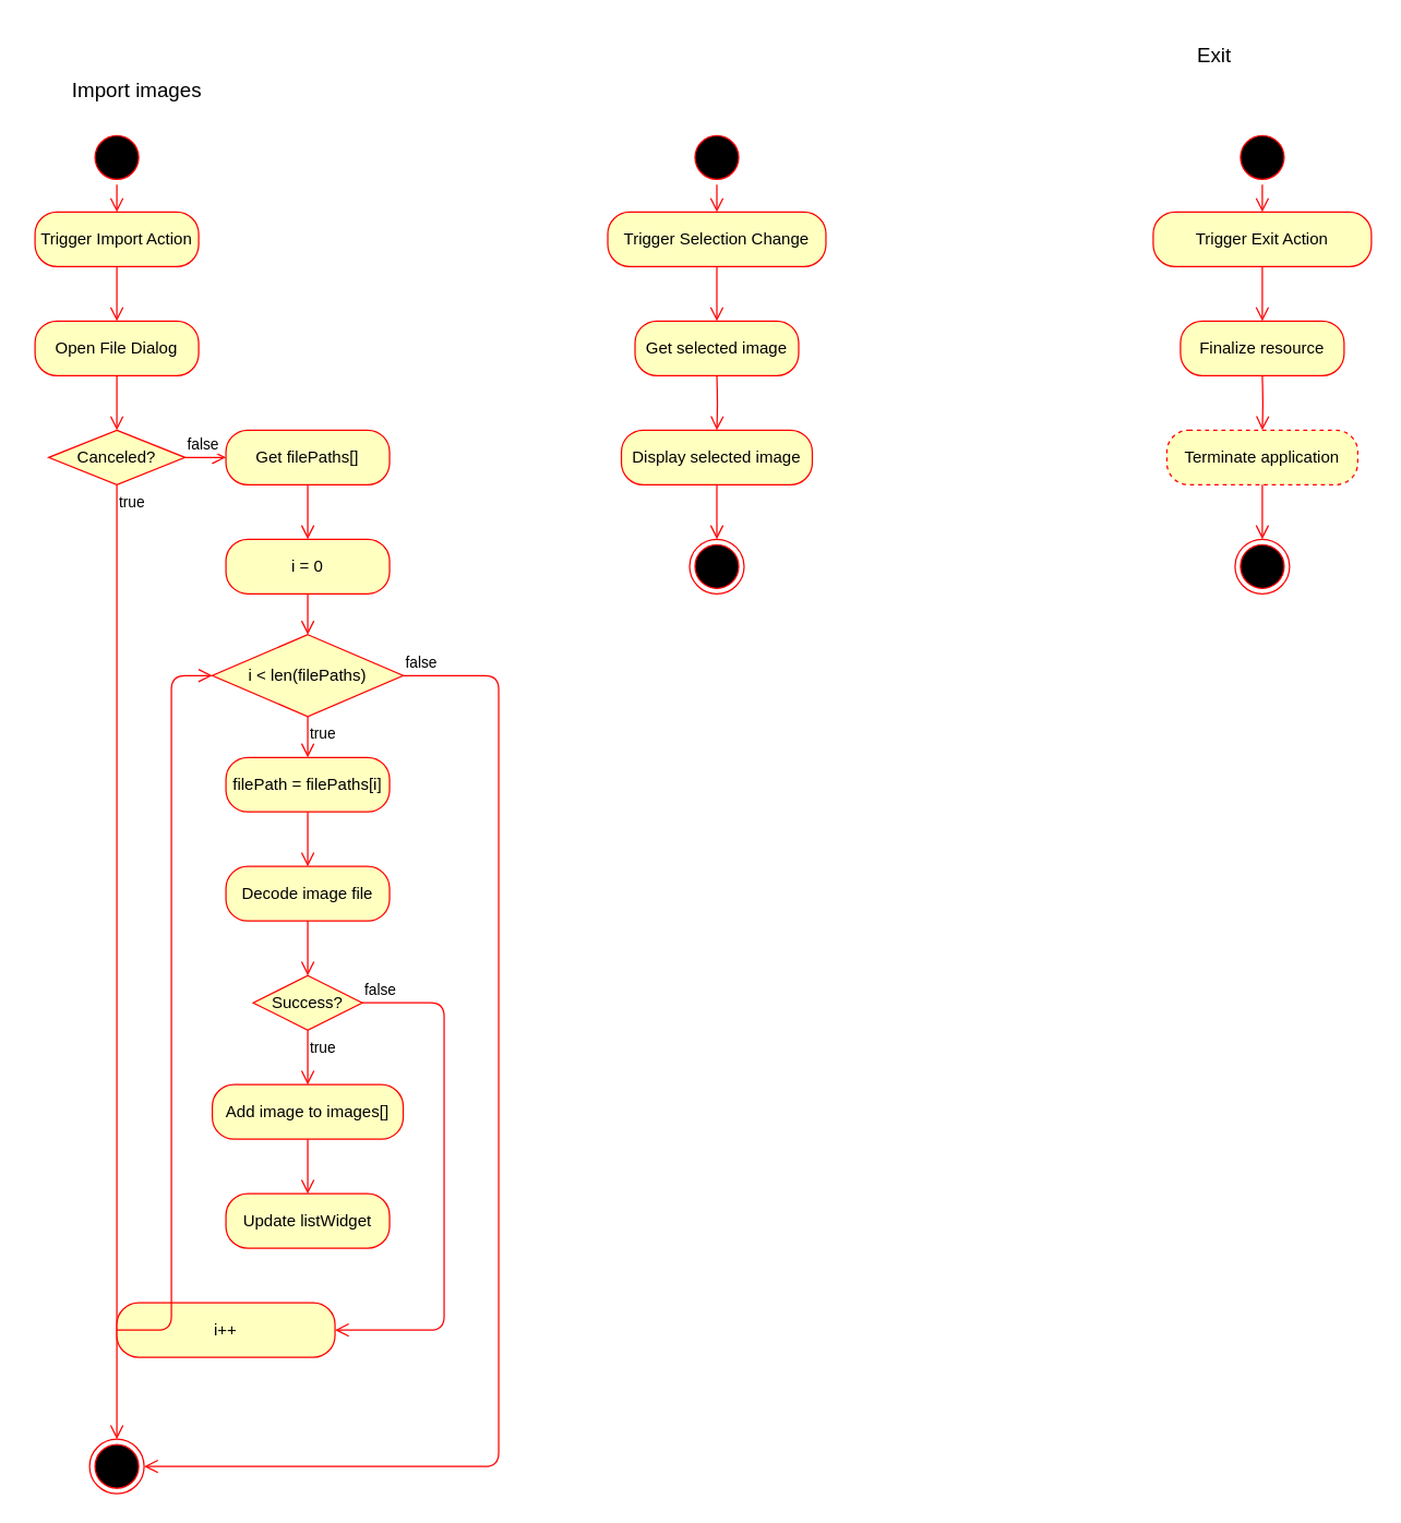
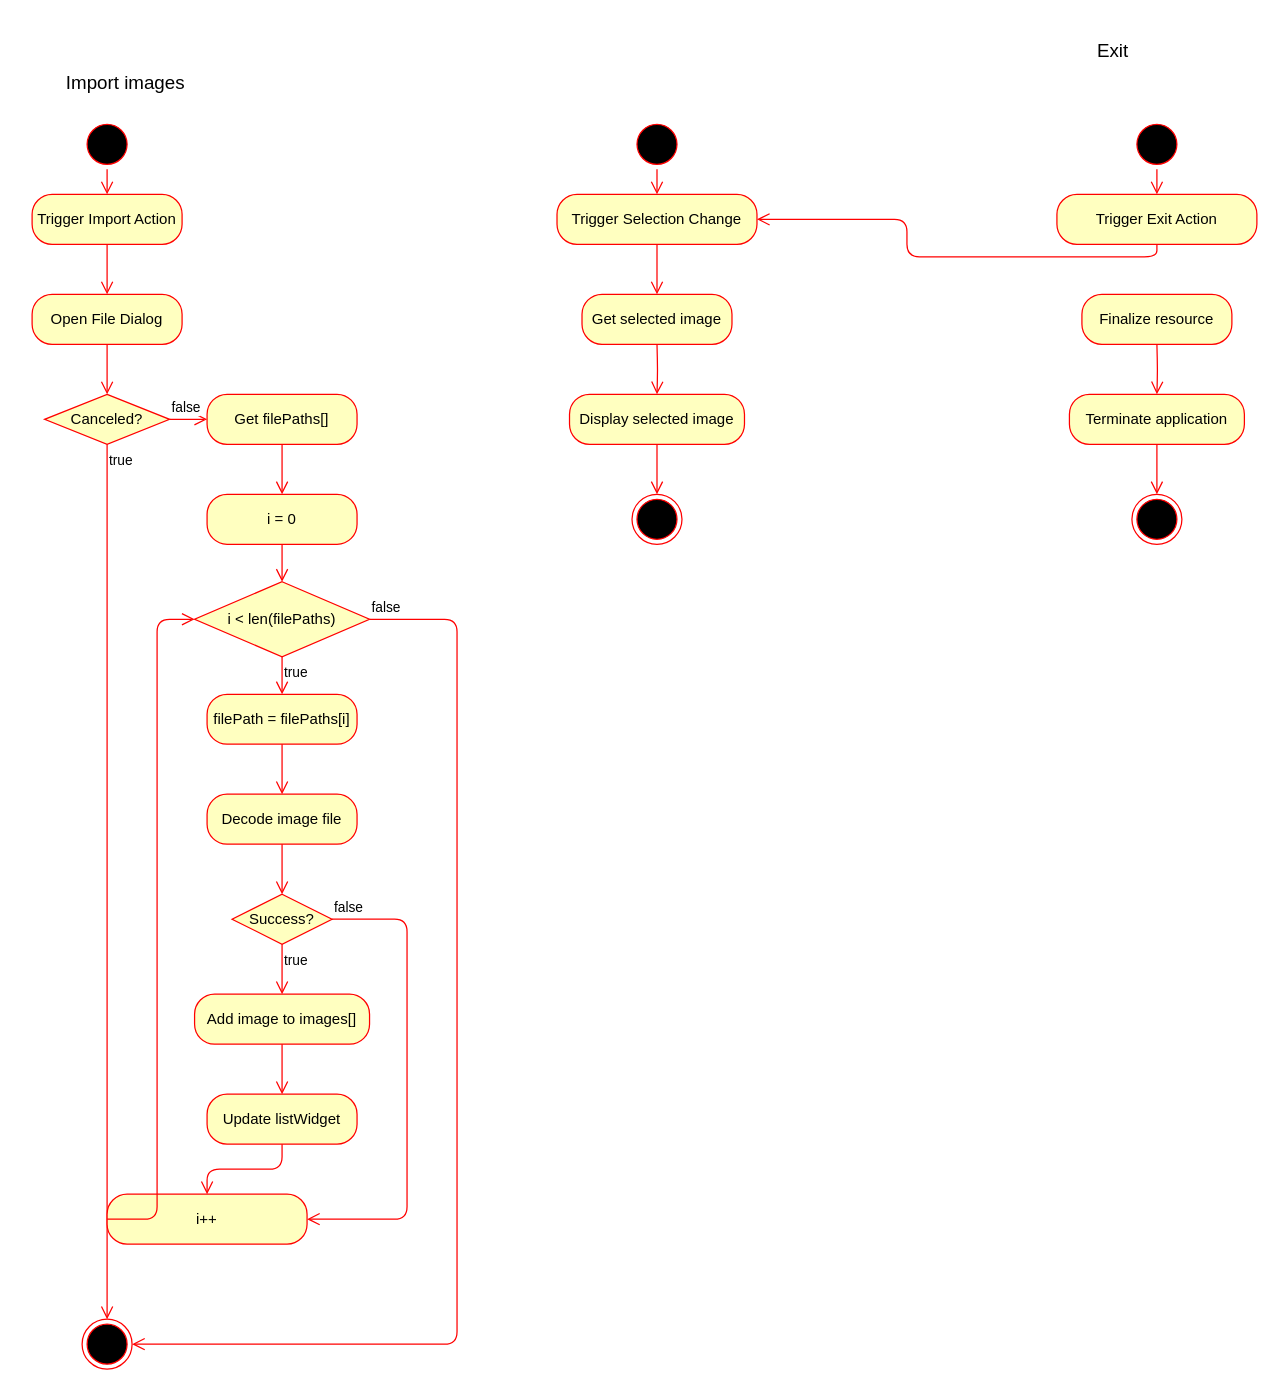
  <mxCell id="0" />
  <mxCell id="1" parent="0" />
  <mxCell id="2" value="" style="ellipse;html=1;shape=startState;fillColor=#000000;strokeColor=#ff0000;" parent="1" vertex="1"><mxGeometry x="65" y="95" width="40" height="40" as="geometry" /></mxCell>
  <mxCell id="3" value="" style="edgeStyle=orthogonalEdgeStyle;html=1;verticalAlign=bottom;endArrow=open;endSize=8;strokeColor=#ff0000;exitX=0.5;exitY=1;exitDx=0;exitDy=0;" parent="1" source="5" edge="1"><mxGeometry relative="1" as="geometry"><mxPoint x="85" y="195" as="targetPoint" /></mxGeometry></mxCell>
  <mxCell id="4" value="" style="edgeStyle=orthogonalEdgeStyle;html=1;verticalAlign=bottom;endArrow=open;endSize=8;strokeColor=#ff0000;" parent="1" source="5" edge="1"><mxGeometry relative="1" as="geometry"><mxPoint x="85" y="235" as="targetPoint" /></mxGeometry></mxCell>
  <mxCell id="5" value="Trigger Import Action" style="rounded=1;whiteSpace=wrap;html=1;arcSize=40;fontColor=#000000;fillColor=#ffffc0;strokeColor=#ff0000;" parent="1" vertex="1"><mxGeometry x="25" y="155" width="120" height="40" as="geometry" /></mxCell>
  <mxCell id="6" value="" style="edgeStyle=orthogonalEdgeStyle;html=1;verticalAlign=bottom;endArrow=open;endSize=8;strokeColor=#ff0000;exitX=0.5;exitY=1;exitDx=0;exitDy=0;" parent="1" source="2" target="5" edge="1"><mxGeometry relative="1" as="geometry"><mxPoint x="85" y="195" as="targetPoint" /><mxPoint x="85" y="135.214" as="sourcePoint" /></mxGeometry></mxCell>
  <mxCell id="7" value="Open File Dialog" style="rounded=1;whiteSpace=wrap;html=1;arcSize=40;fontColor=#000000;fillColor=#ffffc0;strokeColor=#ff0000;" parent="1" vertex="1"><mxGeometry x="25" y="235" width="120" height="40" as="geometry" /></mxCell>
  <mxCell id="8" value="" style="edgeStyle=orthogonalEdgeStyle;html=1;verticalAlign=bottom;endArrow=open;endSize=8;strokeColor=#ff0000;entryX=0.5;entryY=0;entryDx=0;entryDy=0;" parent="1" source="7" target="13" edge="1"><mxGeometry relative="1" as="geometry"><mxPoint x="85" y="295" as="targetPoint" /></mxGeometry></mxCell>
  <mxCell id="9" value="Get filePaths[]" style="rounded=1;whiteSpace=wrap;html=1;arcSize=40;fontColor=#000000;fillColor=#ffffc0;strokeColor=#ff0000;" parent="1" vertex="1"><mxGeometry x="165" y="315" width="120" height="40" as="geometry" /></mxCell>
  <mxCell id="10" value="" style="edgeStyle=orthogonalEdgeStyle;html=1;verticalAlign=bottom;endArrow=open;endSize=8;strokeColor=#ff0000;" parent="1" source="9" edge="1"><mxGeometry relative="1" as="geometry"><mxPoint x="225" y="395" as="targetPoint" /></mxGeometry></mxCell>
  <mxCell id="11" value="filePath = filePaths[i]" style="rounded=1;whiteSpace=wrap;html=1;arcSize=40;fontColor=#000000;fillColor=#ffffc0;strokeColor=#ff0000;" parent="1" vertex="1"><mxGeometry x="165" y="555" width="120" height="40" as="geometry" /></mxCell>
  <mxCell id="12" value="" style="edgeStyle=orthogonalEdgeStyle;html=1;verticalAlign=bottom;endArrow=open;endSize=8;strokeColor=#ff0000;" parent="1" source="11" edge="1"><mxGeometry relative="1" as="geometry"><mxPoint x="225" y="635" as="targetPoint" /></mxGeometry></mxCell>
  <mxCell id="13" value="Canceled?" style="rhombus;whiteSpace=wrap;html=1;fillColor=#ffffc0;strokeColor=#ff0000;" parent="1" vertex="1"><mxGeometry x="35" y="315" width="100" height="40" as="geometry" /></mxCell>
  <mxCell id="14" value="false" style="edgeStyle=orthogonalEdgeStyle;html=1;align=left;verticalAlign=bottom;endArrow=open;endSize=8;strokeColor=#ff0000;" parent="1" source="13" edge="1"><mxGeometry x="-1" relative="1" as="geometry"><mxPoint x="165" y="335" as="targetPoint" /></mxGeometry></mxCell>
  <mxCell id="15" value="true" style="edgeStyle=orthogonalEdgeStyle;html=1;align=left;verticalAlign=top;endArrow=open;endSize=8;strokeColor=#ff0000;entryX=0.5;entryY=0;entryDx=0;entryDy=0;" parent="1" source="13" target="32" edge="1"><mxGeometry x="-1" relative="1" as="geometry"><mxPoint x="85" y="415" as="targetPoint" /></mxGeometry></mxCell>
  <mxCell id="16" value="Decode image file" style="rounded=1;whiteSpace=wrap;html=1;arcSize=40;fontColor=#000000;fillColor=#ffffc0;strokeColor=#ff0000;" parent="1" vertex="1"><mxGeometry x="165" y="635" width="120" height="40" as="geometry" /></mxCell>
  <mxCell id="17" value="" style="edgeStyle=orthogonalEdgeStyle;html=1;verticalAlign=bottom;endArrow=open;endSize=8;strokeColor=#ff0000;" parent="1" source="16" edge="1"><mxGeometry relative="1" as="geometry"><mxPoint x="225" y="715" as="targetPoint" /></mxGeometry></mxCell>
  <mxCell id="18" value="Success?" style="rhombus;whiteSpace=wrap;html=1;fillColor=#ffffc0;strokeColor=#ff0000;" parent="1" vertex="1"><mxGeometry x="185" y="715" width="80" height="40" as="geometry" /></mxCell>
  <mxCell id="19" value="false" style="edgeStyle=orthogonalEdgeStyle;html=1;align=left;verticalAlign=bottom;endArrow=open;endSize=8;strokeColor=#ff0000;entryX=1;entryY=0.5;entryDx=0;entryDy=0;" parent="1" source="18" target="25" edge="1"><mxGeometry x="-1" relative="1" as="geometry"><mxPoint x="365" y="735" as="targetPoint" /><Array as="points"><mxPoint x="325" y="735" /><mxPoint x="325" y="975" /></Array></mxGeometry></mxCell>
  <mxCell id="20" value="true" style="edgeStyle=orthogonalEdgeStyle;html=1;align=left;verticalAlign=top;endArrow=open;endSize=8;strokeColor=#ff0000;" parent="1" source="18" edge="1"><mxGeometry x="-1" relative="1" as="geometry"><mxPoint x="225" y="795" as="targetPoint" /></mxGeometry></mxCell>
  <mxCell id="21" value="Add image to images[]" style="rounded=1;whiteSpace=wrap;html=1;arcSize=40;fontColor=#000000;fillColor=#ffffc0;strokeColor=#ff0000;" parent="1" vertex="1"><mxGeometry x="155" y="795" width="140" height="40" as="geometry" /></mxCell>
  <mxCell id="22" value="" style="edgeStyle=orthogonalEdgeStyle;html=1;verticalAlign=bottom;endArrow=open;endSize=8;strokeColor=#ff0000;" parent="1" source="21" edge="1"><mxGeometry relative="1" as="geometry"><mxPoint x="225" y="875" as="targetPoint" /></mxGeometry></mxCell>
  <mxCell id="23" value="Update listWidget" style="rounded=1;whiteSpace=wrap;html=1;arcSize=40;fontColor=#000000;fillColor=#ffffc0;strokeColor=#ff0000;" parent="1" vertex="1"><mxGeometry x="165" y="875" width="120" height="40" as="geometry" /></mxCell>
+ <mxCell id="24" value="" style="edgeStyle=orthogonalEdgeStyle;html=1;verticalAlign=bottom;endArrow=open;endSize=8;strokeColor=#ff0000;entryX=0.5;entryY=0;entryDx=0;entryDy=0;" parent="1" source="23" target="25" edge="1"><mxGeometry relative="1" as="geometry"><mxPoint x="225" y="945" as="targetPoint" /></mxGeometry></mxCell>
  <mxCell id="25" value="i++" style="rounded=1;whiteSpace=wrap;html=1;arcSize=40;fontColor=#000000;fillColor=#ffffc0;strokeColor=#ff0000;" parent="1" vertex="1"><mxGeometry x="85" y="955" width="160" height="40" as="geometry" /></mxCell>
  <mxCell id="26" value="" style="edgeStyle=orthogonalEdgeStyle;html=1;verticalAlign=bottom;endArrow=open;endSize=8;strokeColor=#ff0000;exitX=0;exitY=0.5;exitDx=0;exitDy=0;entryX=0;entryY=0.5;entryDx=0;entryDy=0;" parent="1" source="25" target="27" edge="1"><mxGeometry relative="1" as="geometry"><mxPoint x="165" y="755" as="targetPoint" /><Array as="points"><mxPoint x="125" y="975" /><mxPoint x="125" y="495" /></Array></mxGeometry></mxCell>
  <mxCell id="27" value="i &amp;lt; len(filePaths)" style="rhombus;whiteSpace=wrap;html=1;fillColor=#ffffc0;strokeColor=#ff0000;" parent="1" vertex="1"><mxGeometry x="155" y="465" width="140" height="60" as="geometry" /></mxCell>
  <mxCell id="28" value="false" style="edgeStyle=orthogonalEdgeStyle;html=1;align=left;verticalAlign=bottom;endArrow=open;endSize=8;strokeColor=#ff0000;entryX=1;entryY=0.5;entryDx=0;entryDy=0;" parent="1" source="27" target="32" edge="1"><mxGeometry x="-1" relative="1" as="geometry"><mxPoint x="365" y="495" as="targetPoint" /><Array as="points"><mxPoint x="365" y="495" /><mxPoint x="365" y="1075" /></Array></mxGeometry></mxCell>
  <mxCell id="29" value="true" style="edgeStyle=orthogonalEdgeStyle;html=1;align=left;verticalAlign=top;endArrow=open;endSize=8;strokeColor=#ff0000;" parent="1" source="27" edge="1"><mxGeometry x="-1" relative="1" as="geometry"><mxPoint x="225" y="555" as="targetPoint" /></mxGeometry></mxCell>
  <mxCell id="30" value="i = 0" style="rounded=1;whiteSpace=wrap;html=1;arcSize=40;fontColor=#000000;fillColor=#ffffc0;strokeColor=#ff0000;" parent="1" vertex="1"><mxGeometry x="165" y="395" width="120" height="40" as="geometry" /></mxCell>
  <mxCell id="31" value="" style="edgeStyle=orthogonalEdgeStyle;html=1;verticalAlign=bottom;endArrow=open;endSize=8;strokeColor=#ff0000;" parent="1" source="30" edge="1"><mxGeometry relative="1" as="geometry"><mxPoint x="225" y="465" as="targetPoint" /></mxGeometry></mxCell>
  <mxCell id="32" value="" style="ellipse;html=1;shape=endState;fillColor=#000000;strokeColor=#ff0000;" parent="1" vertex="1"><mxGeometry x="65" y="1055" width="40" height="40" as="geometry" /></mxCell>
  <mxCell id="33" value="" style="ellipse;html=1;shape=startState;fillColor=#000000;strokeColor=#ff0000;fontSize=15;" parent="1" vertex="1"><mxGeometry x="505" y="95" width="40" height="40" as="geometry" /></mxCell>
  <mxCell id="34" value="" style="edgeStyle=orthogonalEdgeStyle;html=1;verticalAlign=bottom;endArrow=open;endSize=8;strokeColor=#ff0000;fontSize=15;" parent="1" source="33" edge="1"><mxGeometry relative="1" as="geometry"><mxPoint x="525" y="155" as="targetPoint" /></mxGeometry></mxCell>
  <mxCell id="35" value="Trigger Selection Change" style="rounded=1;whiteSpace=wrap;html=1;arcSize=40;fontColor=#000000;fillColor=#ffffc0;strokeColor=#ff0000;" parent="1" vertex="1"><mxGeometry x="445" y="155" width="160" height="40" as="geometry" /></mxCell>
  <mxCell id="36" value="Get selected image" style="rounded=1;whiteSpace=wrap;html=1;arcSize=40;fontColor=#000000;fillColor=#ffffc0;strokeColor=#ff0000;" parent="1" vertex="1"><mxGeometry x="465" y="235" width="120" height="40" as="geometry" /></mxCell>
  <mxCell id="37" value="Display selected image" style="rounded=1;whiteSpace=wrap;html=1;arcSize=40;fontColor=#000000;fillColor=#ffffc0;strokeColor=#ff0000;" parent="1" vertex="1"><mxGeometry x="455" y="315" width="140" height="40" as="geometry" /></mxCell>
  <mxCell id="38" value="" style="ellipse;html=1;shape=endState;fillColor=#000000;strokeColor=#ff0000;" parent="1" vertex="1"><mxGeometry x="505" y="395" width="40" height="40" as="geometry" /></mxCell>
  <mxCell id="39" value="" style="edgeStyle=orthogonalEdgeStyle;html=1;verticalAlign=bottom;endArrow=open;endSize=8;strokeColor=#ff0000;exitX=0.5;exitY=1;exitDx=0;exitDy=0;" parent="1" source="35" target="36" edge="1"><mxGeometry relative="1" as="geometry"><mxPoint x="55" y="325.214" as="targetPoint" /><mxPoint x="55" y="285" as="sourcePoint" /></mxGeometry></mxCell>
  <mxCell id="40" value="" style="edgeStyle=orthogonalEdgeStyle;html=1;verticalAlign=bottom;endArrow=open;endSize=8;strokeColor=#ff0000;entryX=0.5;entryY=0;entryDx=0;entryDy=0;" parent="1" target="37" edge="1"><mxGeometry relative="1" as="geometry"><mxPoint x="535" y="269" as="targetPoint" /><mxPoint x="525" y="275" as="sourcePoint" /></mxGeometry></mxCell>
  <mxCell id="41" value="" style="edgeStyle=orthogonalEdgeStyle;html=1;verticalAlign=bottom;endArrow=open;endSize=8;strokeColor=#ff0000;entryX=0.5;entryY=0;entryDx=0;entryDy=0;exitX=0.5;exitY=1;exitDx=0;exitDy=0;" parent="1" source="37" target="38" edge="1"><mxGeometry relative="1" as="geometry"><mxPoint x="535" y="325.214" as="targetPoint" /><mxPoint x="535" y="285" as="sourcePoint" /></mxGeometry></mxCell>
  <mxCell id="42" value="" style="ellipse;html=1;shape=startState;fillColor=#000000;strokeColor=#ff0000;fontSize=15;" parent="1" vertex="1"><mxGeometry x="905" y="95" width="40" height="40" as="geometry" /></mxCell>
  <mxCell id="43" value="" style="edgeStyle=orthogonalEdgeStyle;html=1;verticalAlign=bottom;endArrow=open;endSize=8;strokeColor=#ff0000;fontSize=15;" parent="1" source="42" edge="1"><mxGeometry relative="1" as="geometry"><mxPoint x="925" y="155" as="targetPoint" /></mxGeometry></mxCell>
  <mxCell id="44" value="Trigger Exit Action" style="rounded=1;whiteSpace=wrap;html=1;arcSize=40;fontColor=#000000;fillColor=#ffffc0;strokeColor=#ff0000;" parent="1" vertex="1"><mxGeometry x="845" y="155" width="160" height="40" as="geometry" /></mxCell>
  <mxCell id="45" value="Finalize resource" style="rounded=1;whiteSpace=wrap;html=1;arcSize=40;fontColor=#000000;fillColor=#ffffc0;strokeColor=#ff0000;" parent="1" vertex="1"><mxGeometry x="865" y="235" width="120" height="40" as="geometry" /></mxCell>
- <mxCell id="46" value="Terminate application" style="rounded=1;whiteSpace=wrap;html=1;arcSize=40;fontColor=#000000;fillColor=#ffffc0;strokeColor=#ff0000;dashed=1;" parent="1" vertex="1"><mxGeometry x="855" y="315" width="140" height="40" as="geometry" /></mxCell>
+ <mxCell id="46" value="Terminate application" style="rounded=1;whiteSpace=wrap;html=1;arcSize=40;fontColor=#000000;fillColor=#ffffc0;strokeColor=#ff0000;" parent="1" vertex="1"><mxGeometry x="855" y="315" width="140" height="40" as="geometry" /></mxCell>
  <mxCell id="47" value="" style="ellipse;html=1;shape=endState;fillColor=#000000;strokeColor=#ff0000;" parent="1" vertex="1"><mxGeometry x="905" y="395" width="40" height="40" as="geometry" /></mxCell>
- <mxCell id="48" value="" style="edgeStyle=orthogonalEdgeStyle;html=1;verticalAlign=bottom;endArrow=open;endSize=8;strokeColor=#ff0000;exitX=0.5;exitY=1;exitDx=0;exitDy=0;" parent="1" source="44" target="45" edge="1"><mxGeometry relative="1" as="geometry"><mxPoint x="455" y="325.214" as="targetPoint" /><mxPoint x="455" y="285" as="sourcePoint" /></mxGeometry></mxCell>
+ <mxCell id="48" value="" style="edgeStyle=orthogonalEdgeStyle;html=1;verticalAlign=bottom;endArrow=open;endSize=8;strokeColor=#ff0000;exitX=0.5;exitY=1;exitDx=0;exitDy=0;" parent="1" source="44" target="35" edge="1"><mxGeometry relative="1" as="geometry"><mxPoint x="455" y="325.214" as="targetPoint" /><mxPoint x="455" y="285" as="sourcePoint" /></mxGeometry></mxCell>
  <mxCell id="49" value="" style="edgeStyle=orthogonalEdgeStyle;html=1;verticalAlign=bottom;endArrow=open;endSize=8;strokeColor=#ff0000;entryX=0.5;entryY=0;entryDx=0;entryDy=0;" parent="1" target="46" edge="1"><mxGeometry relative="1" as="geometry"><mxPoint x="935" y="269" as="targetPoint" /><mxPoint x="925" y="275" as="sourcePoint" /></mxGeometry></mxCell>
  <mxCell id="50" value="" style="edgeStyle=orthogonalEdgeStyle;html=1;verticalAlign=bottom;endArrow=open;endSize=8;strokeColor=#ff0000;entryX=0.5;entryY=0;entryDx=0;entryDy=0;exitX=0.5;exitY=1;exitDx=0;exitDy=0;" parent="1" source="46" target="47" edge="1"><mxGeometry relative="1" as="geometry"><mxPoint x="935" y="325.214" as="targetPoint" /><mxPoint x="935" y="285" as="sourcePoint" /></mxGeometry></mxCell>
  <mxCell id="51" value="Import images" style="rounded=0;whiteSpace=wrap;html=1;fontSize=15;strokeColor=none;fillColor=none;" parent="1" vertex="1"><mxGeometry x="20" y="45" width="160" height="40" as="geometry" /></mxCell>
  <mxCell id="52" value="Exit" style="rounded=0;whiteSpace=wrap;html=1;fontSize=15;strokeColor=none;fillColor=none;" parent="1" vertex="1"><mxGeometry x="810" y="20" width="160" height="40" as="geometry" /></mxCell>
